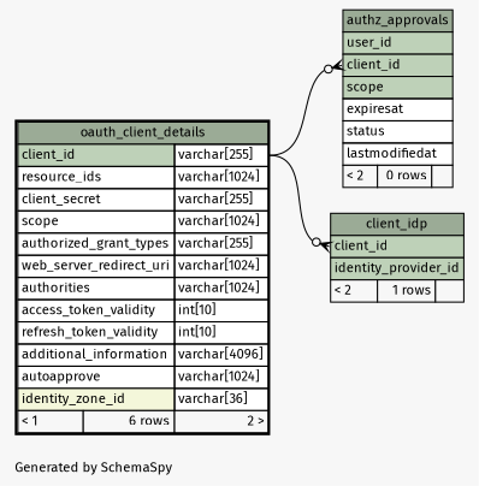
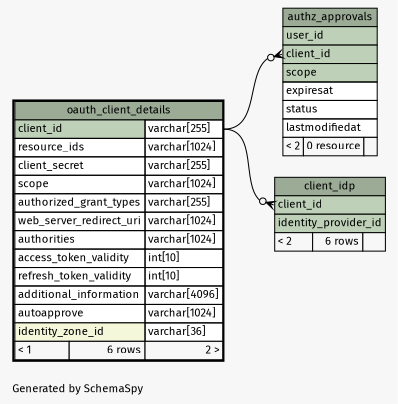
  digraph {
    bgcolor="#f7f7f7"
    fontname="Fira Sans"
    fontsize=11
    label="\nGenerated by SchemaSpy"
    labeljust=l
    nodesep=0.18
    rankdir=RL
    ranksep=0.46
    node [fontname="Fira Sans" fontsize=11 shape=plaintext]
    edge [arrowhead=none arrowsize=0.8 arrowtail=crowodot dir=back fontname="Fira Sans" headport="client_id.type:e" tailport="client_id:w"]
-   n1 [label=<     <TABLE BORDER="0" CELLBORDER="1" CELLSPACING="0" BGCOLOR="#ffffff">       <TR><TD COLSPAN="3" BGCOLOR="#9bab96" ALIGN="CENTER">authz_approvals</TD></TR>       <TR><TD PORT="user_id" COLSPAN="3" BGCOLOR="#bed1b8" ALIGN="LEFT">user_id</TD></TR>       <TR><TD PORT="client_id" COLSPAN="3" BGCOLOR="#bed1b8" ALIGN="LEFT">client_id</TD></TR>       <TR><TD PORT="scope" COLSPAN="3" BGCOLOR="#bed1b8" ALIGN="LEFT">scope</TD></TR>       <TR><TD PORT="expiresat" COLSPAN="3" ALIGN="LEFT">expiresat</TD></TR>       <TR><TD PORT="status" COLSPAN="3" ALIGN="LEFT">status</TD></TR>       <TR><TD PORT="lastmodifiedat" COLSPAN="3" ALIGN="LEFT">lastmodifiedat</TD></TR>       <TR><TD ALIGN="LEFT" BGCOLOR="#f7f7f7">&lt; 2</TD><TD ALIGN="RIGHT" BGCOLOR="#f7f7f7">0 rows</TD><TD ALIGN="RIGHT" BGCOLOR="#f7f7f7">  </TD></TR>     </TABLE>>]
+   n1 [label=<     <TABLE BORDER="0" CELLBORDER="1" CELLSPACING="0" BGCOLOR="#ffffff">       <TR><TD COLSPAN="3" BGCOLOR="#9bab96" ALIGN="CENTER">authz_approvals</TD></TR>       <TR><TD PORT="user_id" COLSPAN="3" BGCOLOR="#bed1b8" ALIGN="LEFT">user_id</TD></TR>       <TR><TD PORT="client_id" COLSPAN="3" BGCOLOR="#bed1b8" ALIGN="LEFT">client_id</TD></TR>       <TR><TD PORT="scope" COLSPAN="3" BGCOLOR="#bed1b8" ALIGN="LEFT">scope</TD></TR>       <TR><TD PORT="expiresat" COLSPAN="3" ALIGN="LEFT">expiresat</TD></TR>       <TR><TD PORT="status" COLSPAN="3" ALIGN="LEFT">status</TD></TR>       <TR><TD PORT="lastmodifiedat" COLSPAN="3" ALIGN="LEFT">lastmodifiedat</TD></TR>       <TR><TD ALIGN="LEFT" BGCOLOR="#f7f7f7">&lt; 2</TD><TD ALIGN="RIGHT" BGCOLOR="#f7f7f7">0 resource</TD><TD ALIGN="RIGHT" BGCOLOR="#f7f7f7">  </TD></TR>     </TABLE>>]
    n2 [label=<     <TABLE BORDER="2" CELLBORDER="1" CELLSPACING="0" BGCOLOR="#ffffff">       <TR><TD COLSPAN="3" BGCOLOR="#9bab96" ALIGN="CENTER">oauth_client_details</TD></TR>       <TR><TD PORT="client_id" COLSPAN="2" BGCOLOR="#bed1b8" ALIGN="LEFT">client_id</TD><TD PORT="client_id.type" ALIGN="LEFT">varchar[255]</TD></TR>       <TR><TD PORT="resource_ids" COLSPAN="2" ALIGN="LEFT">resource_ids</TD><TD PORT="resource_ids.type" ALIGN="LEFT">varchar[1024]</TD></TR>       <TR><TD PORT="client_secret" COLSPAN="2" ALIGN="LEFT">client_secret</TD><TD PORT="client_secret.type" ALIGN="LEFT">varchar[255]</TD></TR>       <TR><TD PORT="scope" COLSPAN="2" ALIGN="LEFT">scope</TD><TD PORT="scope.type" ALIGN="LEFT">varchar[1024]</TD></TR>       <TR><TD PORT="authorized_grant_types" COLSPAN="2" ALIGN="LEFT">authorized_grant_types</TD><TD PORT="authorized_grant_types.type" ALIGN="LEFT">varchar[255]</TD></TR>       <TR><TD PORT="web_server_redirect_uri" COLSPAN="2" ALIGN="LEFT">web_server_redirect_uri</TD><TD PORT="web_server_redirect_uri.type" ALIGN="LEFT">varchar[1024]</TD></TR>       <TR><TD PORT="authorities" COLSPAN="2" ALIGN="LEFT">authorities</TD><TD PORT="authorities.type" ALIGN="LEFT">varchar[1024]</TD></TR>       <TR><TD PORT="access_token_validity" COLSPAN="2" ALIGN="LEFT">access_token_validity</TD><TD PORT="access_token_validity.type" ALIGN="LEFT">int[10]</TD></TR>       <TR><TD PORT="refresh_token_validity" COLSPAN="2" ALIGN="LEFT">refresh_token_validity</TD><TD PORT="refresh_token_validity.type" ALIGN="LEFT">int[10]</TD></TR>       <TR><TD PORT="additional_information" COLSPAN="2" ALIGN="LEFT">additional_information</TD><TD PORT="additional_information.type" ALIGN="LEFT">varchar[4096]</TD></TR>       <TR><TD PORT="autoapprove" COLSPAN="2" ALIGN="LEFT">autoapprove</TD><TD PORT="autoapprove.type" ALIGN="LEFT">varchar[1024]</TD></TR>       <TR><TD PORT="identity_zone_id" COLSPAN="2" BGCOLOR="#f4f7da" ALIGN="LEFT">identity_zone_id</TD><TD PORT="identity_zone_id.type" ALIGN="LEFT">varchar[36]</TD></TR>       <TR><TD ALIGN="LEFT" BGCOLOR="#f7f7f7">&lt; 1</TD><TD ALIGN="RIGHT" BGCOLOR="#f7f7f7">6 rows</TD><TD ALIGN="RIGHT" BGCOLOR="#f7f7f7">2 &gt;</TD></TR>     </TABLE>>]
-   n3 [label=<     <TABLE BORDER="0" CELLBORDER="1" CELLSPACING="0" BGCOLOR="#ffffff">       <TR><TD COLSPAN="3" BGCOLOR="#9bab96" ALIGN="CENTER">client_idp</TD></TR>       <TR><TD PORT="client_id" COLSPAN="3" BGCOLOR="#bed1b8" ALIGN="LEFT">client_id</TD></TR>       <TR><TD PORT="identity_provider_id" COLSPAN="3" BGCOLOR="#bed1b8" ALIGN="LEFT">identity_provider_id</TD></TR>       <TR><TD ALIGN="LEFT" BGCOLOR="#f7f7f7">&lt; 2</TD><TD ALIGN="RIGHT" BGCOLOR="#f7f7f7">1 rows</TD><TD ALIGN="RIGHT" BGCOLOR="#f7f7f7">  </TD></TR>     </TABLE>>]
+   n3 [label=<     <TABLE BORDER="0" CELLBORDER="1" CELLSPACING="0" BGCOLOR="#ffffff">       <TR><TD COLSPAN="3" BGCOLOR="#9bab96" ALIGN="CENTER">client_idp</TD></TR>       <TR><TD PORT="client_id" COLSPAN="3" BGCOLOR="#bed1b8" ALIGN="LEFT">client_id</TD></TR>       <TR><TD PORT="identity_provider_id" COLSPAN="3" BGCOLOR="#bed1b8" ALIGN="LEFT">identity_provider_id</TD></TR>       <TR><TD ALIGN="LEFT" BGCOLOR="#f7f7f7">&lt; 2</TD><TD ALIGN="RIGHT" BGCOLOR="#f7f7f7">6 rows</TD><TD ALIGN="RIGHT" BGCOLOR="#f7f7f7">  </TD></TR>     </TABLE>>]
    n1 -> n2
    n3 -> n2
  }
